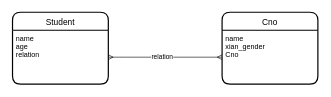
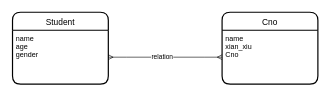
  <mxCell id="0" />
  <mxCell id="1" parent="0" />
  <mxCell id="2" value="Student" style="swimlane;childLayout=stackLayout;horizontal=1;startSize=30;horizontalStack=0;rounded=1;fontSize=14;fontStyle=0;strokeWidth=2;resizeParent=0;resizeLast=1;shadow=0;dashed=0;align=center;" vertex="1" parent="1"><mxGeometry x="20" y="20" width="160" height="120" as="geometry" /></mxCell>
- <mxCell id="3" value="name&#10;age&#10;relation" style="align=left;strokeColor=none;fillColor=none;spacingLeft=4;fontSize=12;verticalAlign=top;resizable=0;rotatable=0;part=1;" vertex="1" parent="2"><mxGeometry y="30" width="160" height="90" as="geometry" /></mxCell>
+ <mxCell id="3" value="name&#10;age&#10;gender" style="align=left;strokeColor=none;fillColor=none;spacingLeft=4;fontSize=12;verticalAlign=top;resizable=0;rotatable=0;part=1;" vertex="1" parent="2"><mxGeometry y="30" width="160" height="90" as="geometry" /></mxCell>
  <mxCell id="4" value="Cno" style="swimlane;childLayout=stackLayout;horizontal=1;startSize=30;horizontalStack=0;rounded=1;fontSize=14;fontStyle=0;strokeWidth=2;resizeParent=0;resizeLast=1;shadow=0;dashed=0;align=center;" vertex="1" parent="1"><mxGeometry x="370" y="20" width="160" height="120" as="geometry" /></mxCell>
- <mxCell id="5" value="name&#10;xian_gender&#10;Cno" style="align=left;strokeColor=none;fillColor=none;spacingLeft=4;fontSize=12;verticalAlign=top;resizable=0;rotatable=0;part=1;" vertex="1" parent="4"><mxGeometry y="30" width="160" height="90" as="geometry" /></mxCell>
+ <mxCell id="5" value="name&#10;xian_xiu&#10;Cno" style="align=left;strokeColor=none;fillColor=none;spacingLeft=4;fontSize=12;verticalAlign=top;resizable=0;rotatable=0;part=1;" vertex="1" parent="4"><mxGeometry y="30" width="160" height="90" as="geometry" /></mxCell>
  <mxCell id="6" value="" style="edgeStyle=entityRelationEdgeStyle;fontSize=12;html=1;endArrow=ERmany;startArrow=ERmany;rounded=0;" edge="1" parent="1" source="3" target="5"><mxGeometry width="100" height="100" relative="1" as="geometry"><mxPoint x="210" y="140" as="sourcePoint" /><mxPoint x="310" y="40" as="targetPoint" /></mxGeometry></mxCell>
  <mxCell id="7" value="relation" style="edgeLabel;html=1;align=center;verticalAlign=middle;resizable=0;points=[];" vertex="1" connectable="0" parent="6"><mxGeometry x="-0.059" y="1" relative="1" as="geometry"><mxPoint as="offset" /></mxGeometry></mxCell>
